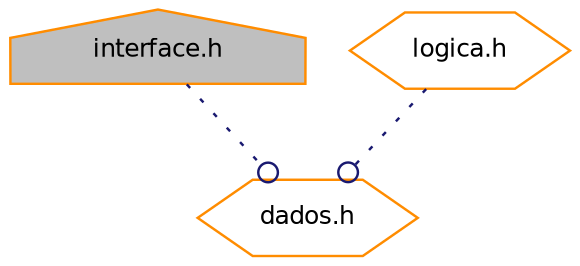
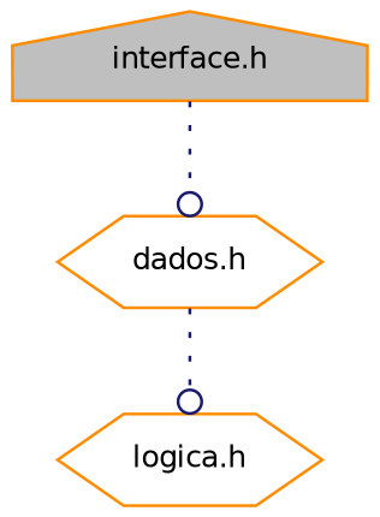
  digraph {
    node [color=darkorange fillcolor=white fontname=Helvetica fontsize=10 shape=hexagon style=filled]
    edge [arrowhead=odot color=midnightblue fontname=Helvetica fontsize=10 labelfontname=Helvetica labelfontsize=10 style=dotted]
    n1 [fillcolor=grey75 fontcolor=black height=0.2 label="interface.h" shape=house width=0.4]
    n2 [height=0.2 label="dados.h" width=0.4]
    n3 [height=0.2 label="logica.h" width=0.4]
    n1 -> n2
-   n3 -> n2
+   n2 -> n3
  }
